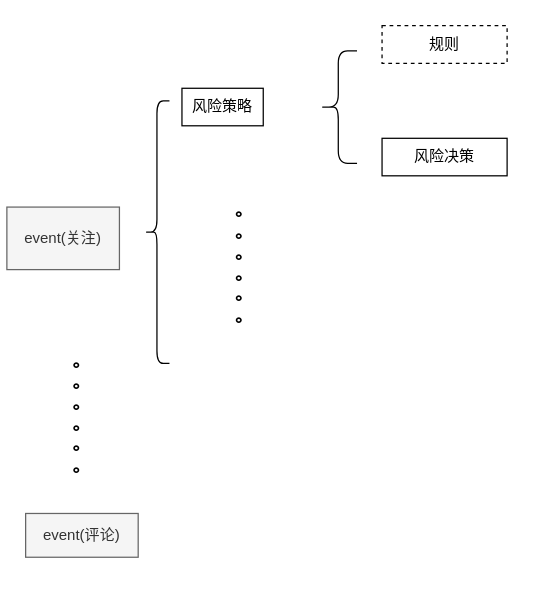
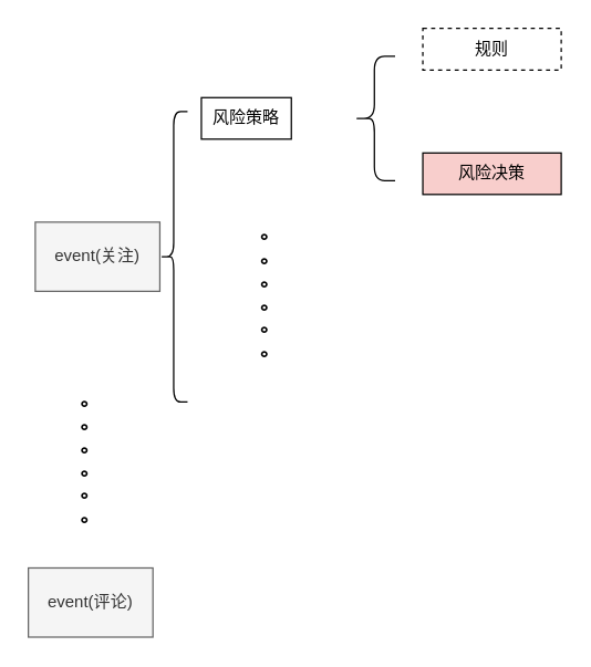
  <mxCell id="0" />
  <mxCell id="1" parent="0" />
- <mxCell id="2" value="event(关注)" style="rounded=0;whiteSpace=wrap;html=1;fillColor=#f5f5f5;strokeColor=#666666;fontColor=#333333;" vertex="1" parent="1"><mxGeometry x="5" y="165" width="90" height="50" as="geometry" /></mxCell>
+ <mxCell id="2" value="event(关注)" style="rounded=0;whiteSpace=wrap;html=1;fillColor=#f5f5f5;strokeColor=#666666;fontColor=#333333;" vertex="1" parent="1"><mxGeometry x="25" y="160" width="90" height="50" as="geometry" /></mxCell>
  <mxCell id="3" value="" style="shape=curlyBracket;whiteSpace=wrap;html=1;rounded=1;" vertex="1" parent="1"><mxGeometry x="115" y="80" width="20" height="210" as="geometry" /></mxCell>
  <mxCell id="4" value="风险策略" style="rounded=0;whiteSpace=wrap;html=1;" vertex="1" parent="1"><mxGeometry x="145" y="70" width="65" height="30" as="geometry" /></mxCell>
  <mxCell id="5" value="" style="shape=curlyBracket;whiteSpace=wrap;html=1;rounded=1;" vertex="1" parent="1"><mxGeometry x="255" y="40" width="30" height="90" as="geometry" /></mxCell>
  <mxCell id="6" value="规则" style="rounded=0;whiteSpace=wrap;html=1;dashed=1;" vertex="1" parent="1"><mxGeometry x="305" y="20" width="100" height="30" as="geometry" /></mxCell>
- <mxCell id="7" value="风险决策" style="rounded=0;whiteSpace=wrap;html=1;" vertex="1" parent="1"><mxGeometry x="305" y="110" width="100" height="30" as="geometry" /></mxCell>
+ <mxCell id="7" value="风险决策" style="rounded=0;whiteSpace=wrap;html=1;fillColor=#f8cecc;" vertex="1" parent="1"><mxGeometry x="305" y="110" width="100" height="30" as="geometry" /></mxCell>
  <mxCell id="8" value="&lt;b style=&quot;font-size: 14px&quot;&gt;。&lt;br&gt;。&lt;br&gt;。&lt;br&gt;。&lt;br&gt;。&lt;br&gt;。&lt;/b&gt;" style="text;html=1;strokeColor=none;fillColor=none;align=center;verticalAlign=middle;whiteSpace=wrap;rounded=0;" vertex="1" parent="1"><mxGeometry x="175" y="150" width="40" height="120" as="geometry" /></mxCell>
- <mxCell id="9" value="event(评论)" style="rounded=0;whiteSpace=wrap;html=1;fillColor=#f5f5f5;strokeColor=#666666;fontColor=#333333;" vertex="1" parent="1"><mxGeometry x="20" y="410" width="90" height="35" as="geometry" /></mxCell>
+ <mxCell id="9" value="event(评论)" style="rounded=0;whiteSpace=wrap;html=1;fillColor=#f5f5f5;strokeColor=#666666;fontColor=#333333;" vertex="1" parent="1"><mxGeometry x="20" y="410" width="90" height="50" as="geometry" /></mxCell>
  <mxCell id="10" value="&lt;b style=&quot;font-size: 14px&quot;&gt;。&lt;br&gt;。&lt;br&gt;。&lt;br&gt;。&lt;br&gt;。&lt;br&gt;。&lt;/b&gt;" style="text;html=1;strokeColor=none;fillColor=none;align=center;verticalAlign=middle;whiteSpace=wrap;rounded=0;" vertex="1" parent="1"><mxGeometry x="45" y="270" width="40" height="120" as="geometry" /></mxCell>
